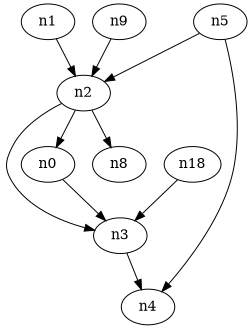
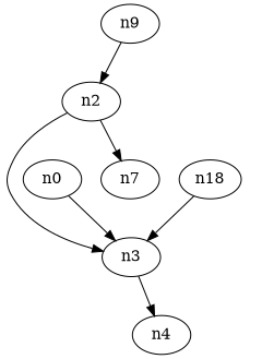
  digraph {
-   n1
    n2
    n3
    n6 [label=n0]
-   n8
+   n8 [label=n7]
    n4
-   n5
    n9
    n10 [label=n18]
-   n1 -> n2
    n2 -> n3
-   n2 -> n6
    n2 -> n8
    n3 -> n4
    n6 -> n3
-   n5 -> n2
-   n5 -> n4
    n9 -> n2
    n10 -> n3
  }
